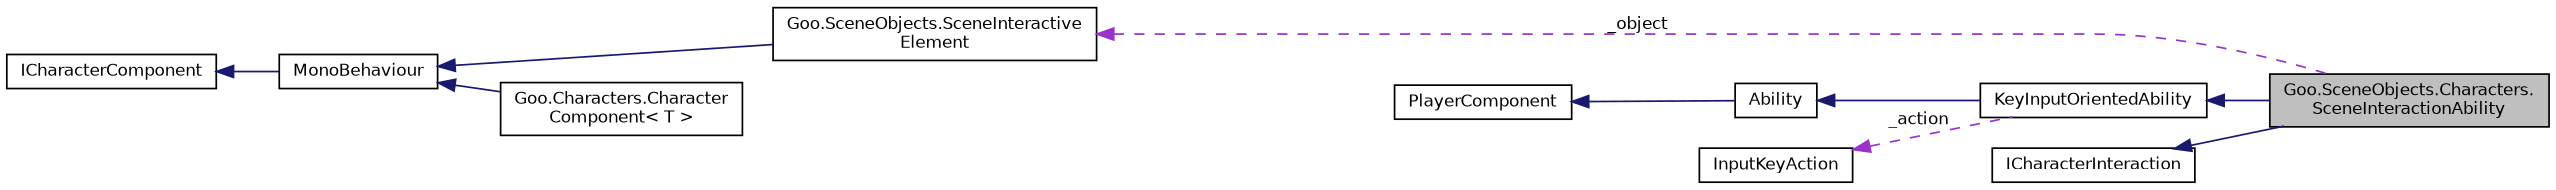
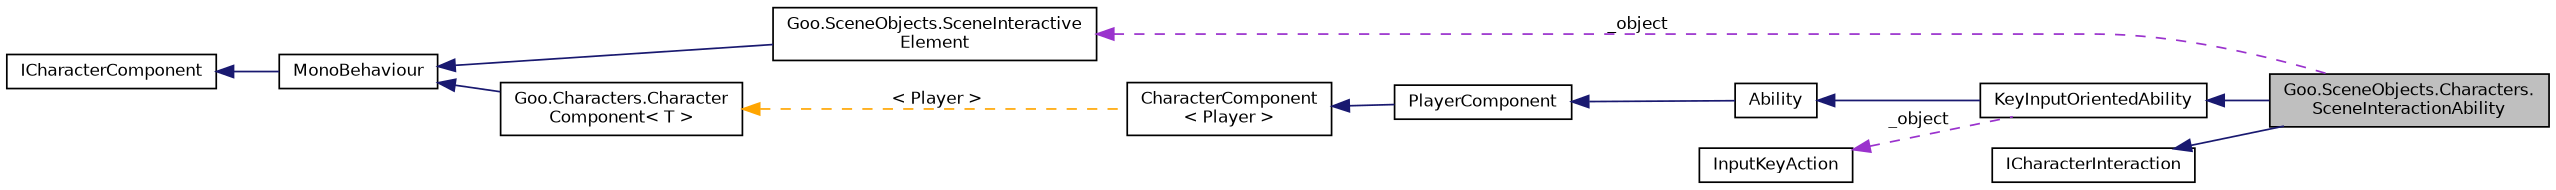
  digraph {
    fontname="DejaVu Sans"
    rankdir=LR
    node [color=black fillcolor=white fontname="DejaVu Sans" fontsize=10 shape=record style=filled]
    edge [color=midnightblue dir=back fontname="DejaVu Sans" fontsize=10 labelfontname=Calibrii labelfontsize=10 style=solid]
    n1 [fillcolor=grey75 fontcolor=black height=0.2 label="Goo.SceneObjects.Characters.\lSceneInteractionAbility" width=0.4]
    n2 [height=0.2 label=KeyInputOrientedAbility width=0.4]
    n3 [height=0.2 label=Ability width=0.4]
    n4 [height=0.2 label=PlayerComponent width=0.4]
+   n5 [height=0.2 label="CharacterComponent\l\< Player \>" width=0.4]
    n6 [height=0.2 label="Goo.Characters.Character\lComponent\< T \>" width=0.4]
    n7 [height=0.2 label=MonoBehaviour width=0.4]
    n8 [height=0.2 label="Goo.SceneObjects.SceneInteractive\lElement" width=0.4]
    n9 [height=0.2 label=ICharacterComponent width=0.4]
    n10 [height=0.2 label=InputKeyAction width=0.4]
    n11 [height=0.2 label=ICharacterInteraction width=0.4]
    n2 -> n1
    n3 -> n2
    n4 -> n3
+   n5 -> n4
+   n6 -> n5 [color=orange label=" \< Player \>" style=dashed]
    n7 -> n6
    n7 -> n8
    n8 -> n1 [color=darkorchid3 label=" _object" style=dashed]
    n9 -> n7
-   n10 -> n2 [color=darkorchid3 label=" _action" style=dashed]
+   n10 -> n2 [color=darkorchid3 label=" _object" style=dashed]
    n11 -> n1
  }
